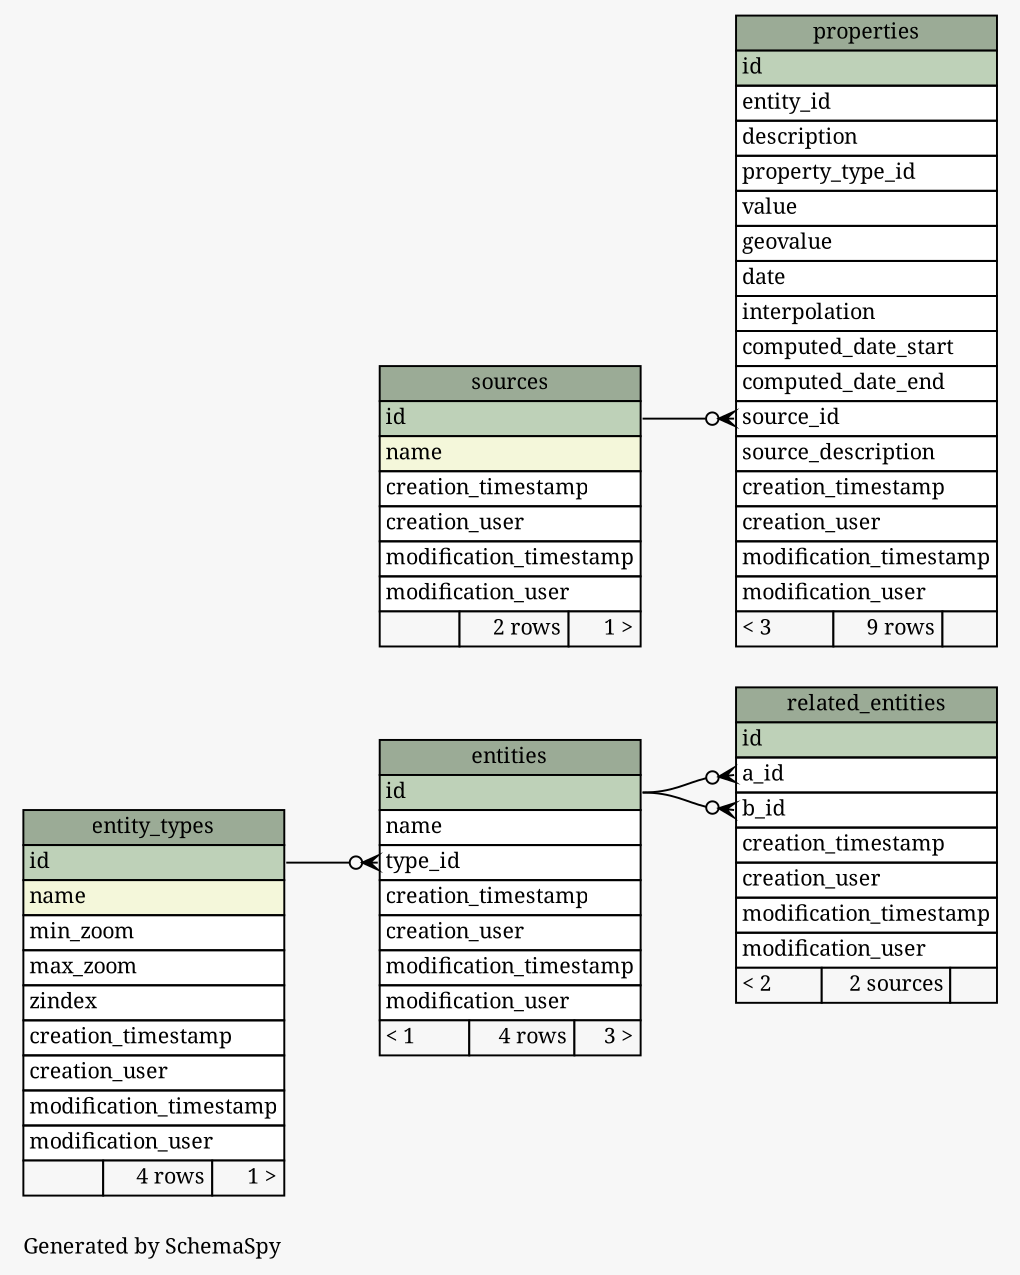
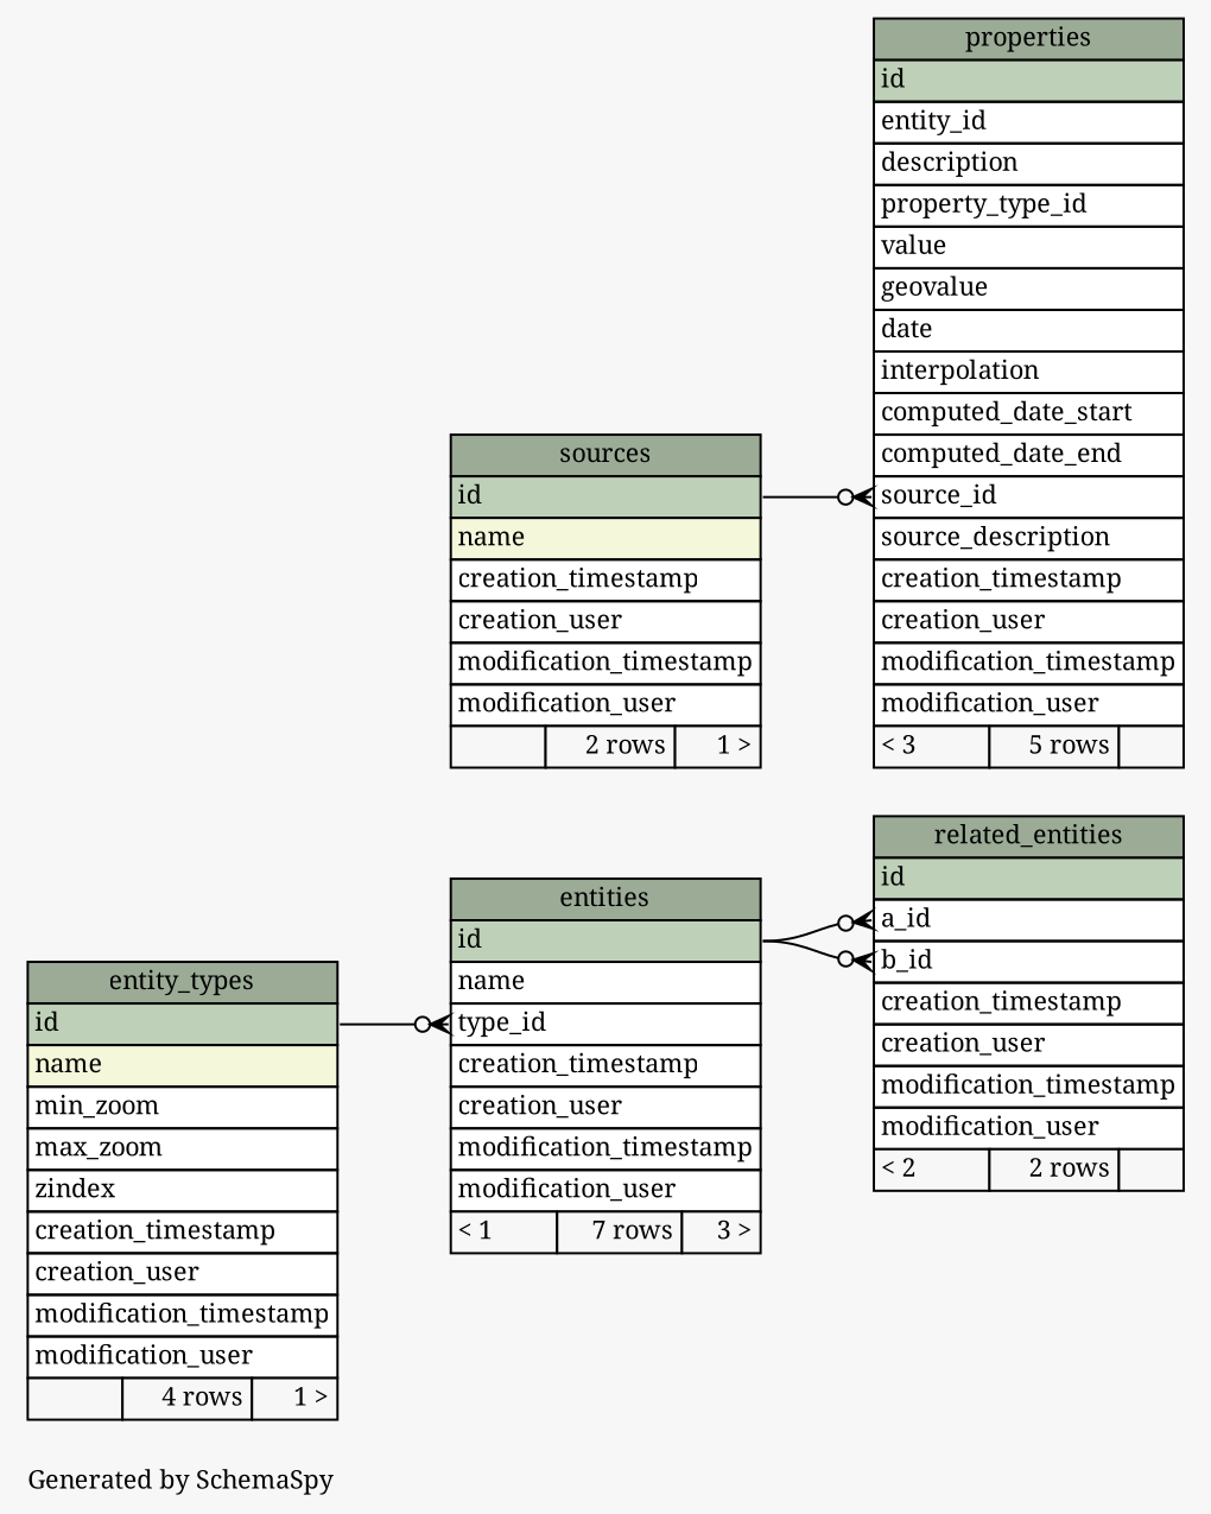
  digraph {
    bgcolor="#f7f7f7"
    fontname="Noto Serif"
    fontsize=11
    label="\nGenerated by SchemaSpy"
    labeljust=l
    nodesep=0.18
    rankdir=RL
    ranksep=0.46
    node [fontname="Noto Serif" fontsize=11 shape=plaintext]
    edge [arrowhead=none arrowsize=0.8 arrowtail=crowodot dir=back fontname="Noto Serif" headport="id:e"]
-   n1 [label=<     <TABLE BORDER="0" CELLBORDER="1" CELLSPACING="0" BGCOLOR="#ffffff">       <TR><TD COLSPAN="3" BGCOLOR="#9bab96" ALIGN="CENTER">entities</TD></TR>       <TR><TD PORT="id" COLSPAN="3" BGCOLOR="#bed1b8" ALIGN="LEFT">id</TD></TR>       <TR><TD PORT="name" COLSPAN="3" ALIGN="LEFT">name</TD></TR>       <TR><TD PORT="type_id" COLSPAN="3" ALIGN="LEFT">type_id</TD></TR>       <TR><TD PORT="creation_timestamp" COLSPAN="3" ALIGN="LEFT">creation_timestamp</TD></TR>       <TR><TD PORT="creation_user" COLSPAN="3" ALIGN="LEFT">creation_user</TD></TR>       <TR><TD PORT="modification_timestamp" COLSPAN="3" ALIGN="LEFT">modification_timestamp</TD></TR>       <TR><TD PORT="modification_user" COLSPAN="3" ALIGN="LEFT">modification_user</TD></TR>       <TR><TD ALIGN="LEFT" BGCOLOR="#f7f7f7">&lt; 1</TD><TD ALIGN="RIGHT" BGCOLOR="#f7f7f7">4 rows</TD><TD ALIGN="RIGHT" BGCOLOR="#f7f7f7">3 &gt;</TD></TR>     </TABLE>>]
+   n1 [label=<     <TABLE BORDER="0" CELLBORDER="1" CELLSPACING="0" BGCOLOR="#ffffff">       <TR><TD COLSPAN="3" BGCOLOR="#9bab96" ALIGN="CENTER">entities</TD></TR>       <TR><TD PORT="id" COLSPAN="3" BGCOLOR="#bed1b8" ALIGN="LEFT">id</TD></TR>       <TR><TD PORT="name" COLSPAN="3" ALIGN="LEFT">name</TD></TR>       <TR><TD PORT="type_id" COLSPAN="3" ALIGN="LEFT">type_id</TD></TR>       <TR><TD PORT="creation_timestamp" COLSPAN="3" ALIGN="LEFT">creation_timestamp</TD></TR>       <TR><TD PORT="creation_user" COLSPAN="3" ALIGN="LEFT">creation_user</TD></TR>       <TR><TD PORT="modification_timestamp" COLSPAN="3" ALIGN="LEFT">modification_timestamp</TD></TR>       <TR><TD PORT="modification_user" COLSPAN="3" ALIGN="LEFT">modification_user</TD></TR>       <TR><TD ALIGN="LEFT" BGCOLOR="#f7f7f7">&lt; 1</TD><TD ALIGN="RIGHT" BGCOLOR="#f7f7f7">7 rows</TD><TD ALIGN="RIGHT" BGCOLOR="#f7f7f7">3 &gt;</TD></TR>     </TABLE>>]
    n2 [label=<     <TABLE BORDER="0" CELLBORDER="1" CELLSPACING="0" BGCOLOR="#ffffff">       <TR><TD COLSPAN="3" BGCOLOR="#9bab96" ALIGN="CENTER">entity_types</TD></TR>       <TR><TD PORT="id" COLSPAN="3" BGCOLOR="#bed1b8" ALIGN="LEFT">id</TD></TR>       <TR><TD PORT="name" COLSPAN="3" BGCOLOR="#f4f7da" ALIGN="LEFT">name</TD></TR>       <TR><TD PORT="min_zoom" COLSPAN="3" ALIGN="LEFT">min_zoom</TD></TR>       <TR><TD PORT="max_zoom" COLSPAN="3" ALIGN="LEFT">max_zoom</TD></TR>       <TR><TD PORT="zindex" COLSPAN="3" ALIGN="LEFT">zindex</TD></TR>       <TR><TD PORT="creation_timestamp" COLSPAN="3" ALIGN="LEFT">creation_timestamp</TD></TR>       <TR><TD PORT="creation_user" COLSPAN="3" ALIGN="LEFT">creation_user</TD></TR>       <TR><TD PORT="modification_timestamp" COLSPAN="3" ALIGN="LEFT">modification_timestamp</TD></TR>       <TR><TD PORT="modification_user" COLSPAN="3" ALIGN="LEFT">modification_user</TD></TR>       <TR><TD ALIGN="LEFT" BGCOLOR="#f7f7f7">  </TD><TD ALIGN="RIGHT" BGCOLOR="#f7f7f7">4 rows</TD><TD ALIGN="RIGHT" BGCOLOR="#f7f7f7">1 &gt;</TD></TR>     </TABLE>>]
-   n3 [label=<     <TABLE BORDER="0" CELLBORDER="1" CELLSPACING="0" BGCOLOR="#ffffff">       <TR><TD COLSPAN="3" BGCOLOR="#9bab96" ALIGN="CENTER">properties</TD></TR>       <TR><TD PORT="id" COLSPAN="3" BGCOLOR="#bed1b8" ALIGN="LEFT">id</TD></TR>       <TR><TD PORT="entity_id" COLSPAN="3" ALIGN="LEFT">entity_id</TD></TR>       <TR><TD PORT="description" COLSPAN="3" ALIGN="LEFT">description</TD></TR>       <TR><TD PORT="property_type_id" COLSPAN="3" ALIGN="LEFT">property_type_id</TD></TR>       <TR><TD PORT="value" COLSPAN="3" ALIGN="LEFT">value</TD></TR>       <TR><TD PORT="geovalue" COLSPAN="3" ALIGN="LEFT">geovalue</TD></TR>       <TR><TD PORT="date" COLSPAN="3" ALIGN="LEFT">date</TD></TR>       <TR><TD PORT="interpolation" COLSPAN="3" ALIGN="LEFT">interpolation</TD></TR>       <TR><TD PORT="computed_date_start" COLSPAN="3" ALIGN="LEFT">computed_date_start</TD></TR>       <TR><TD PORT="computed_date_end" COLSPAN="3" ALIGN="LEFT">computed_date_end</TD></TR>       <TR><TD PORT="source_id" COLSPAN="3" ALIGN="LEFT">source_id</TD></TR>       <TR><TD PORT="source_description" COLSPAN="3" ALIGN="LEFT">source_description</TD></TR>       <TR><TD PORT="creation_timestamp" COLSPAN="3" ALIGN="LEFT">creation_timestamp</TD></TR>       <TR><TD PORT="creation_user" COLSPAN="3" ALIGN="LEFT">creation_user</TD></TR>       <TR><TD PORT="modification_timestamp" COLSPAN="3" ALIGN="LEFT">modification_timestamp</TD></TR>       <TR><TD PORT="modification_user" COLSPAN="3" ALIGN="LEFT">modification_user</TD></TR>       <TR><TD ALIGN="LEFT" BGCOLOR="#f7f7f7">&lt; 3</TD><TD ALIGN="RIGHT" BGCOLOR="#f7f7f7">9 rows</TD><TD ALIGN="RIGHT" BGCOLOR="#f7f7f7">  </TD></TR>     </TABLE>>]
+   n3 [label=<     <TABLE BORDER="0" CELLBORDER="1" CELLSPACING="0" BGCOLOR="#ffffff">       <TR><TD COLSPAN="3" BGCOLOR="#9bab96" ALIGN="CENTER">properties</TD></TR>       <TR><TD PORT="id" COLSPAN="3" BGCOLOR="#bed1b8" ALIGN="LEFT">id</TD></TR>       <TR><TD PORT="entity_id" COLSPAN="3" ALIGN="LEFT">entity_id</TD></TR>       <TR><TD PORT="description" COLSPAN="3" ALIGN="LEFT">description</TD></TR>       <TR><TD PORT="property_type_id" COLSPAN="3" ALIGN="LEFT">property_type_id</TD></TR>       <TR><TD PORT="value" COLSPAN="3" ALIGN="LEFT">value</TD></TR>       <TR><TD PORT="geovalue" COLSPAN="3" ALIGN="LEFT">geovalue</TD></TR>       <TR><TD PORT="date" COLSPAN="3" ALIGN="LEFT">date</TD></TR>       <TR><TD PORT="interpolation" COLSPAN="3" ALIGN="LEFT">interpolation</TD></TR>       <TR><TD PORT="computed_date_start" COLSPAN="3" ALIGN="LEFT">computed_date_start</TD></TR>       <TR><TD PORT="computed_date_end" COLSPAN="3" ALIGN="LEFT">computed_date_end</TD></TR>       <TR><TD PORT="source_id" COLSPAN="3" ALIGN="LEFT">source_id</TD></TR>       <TR><TD PORT="source_description" COLSPAN="3" ALIGN="LEFT">source_description</TD></TR>       <TR><TD PORT="creation_timestamp" COLSPAN="3" ALIGN="LEFT">creation_timestamp</TD></TR>       <TR><TD PORT="creation_user" COLSPAN="3" ALIGN="LEFT">creation_user</TD></TR>       <TR><TD PORT="modification_timestamp" COLSPAN="3" ALIGN="LEFT">modification_timestamp</TD></TR>       <TR><TD PORT="modification_user" COLSPAN="3" ALIGN="LEFT">modification_user</TD></TR>       <TR><TD ALIGN="LEFT" BGCOLOR="#f7f7f7">&lt; 3</TD><TD ALIGN="RIGHT" BGCOLOR="#f7f7f7">5 rows</TD><TD ALIGN="RIGHT" BGCOLOR="#f7f7f7">  </TD></TR>     </TABLE>>]
    n4 [label=<     <TABLE BORDER="0" CELLBORDER="1" CELLSPACING="0" BGCOLOR="#ffffff">       <TR><TD COLSPAN="3" BGCOLOR="#9bab96" ALIGN="CENTER">sources</TD></TR>       <TR><TD PORT="id" COLSPAN="3" BGCOLOR="#bed1b8" ALIGN="LEFT">id</TD></TR>       <TR><TD PORT="name" COLSPAN="3" BGCOLOR="#f4f7da" ALIGN="LEFT">name</TD></TR>       <TR><TD PORT="creation_timestamp" COLSPAN="3" ALIGN="LEFT">creation_timestamp</TD></TR>       <TR><TD PORT="creation_user" COLSPAN="3" ALIGN="LEFT">creation_user</TD></TR>       <TR><TD PORT="modification_timestamp" COLSPAN="3" ALIGN="LEFT">modification_timestamp</TD></TR>       <TR><TD PORT="modification_user" COLSPAN="3" ALIGN="LEFT">modification_user</TD></TR>       <TR><TD ALIGN="LEFT" BGCOLOR="#f7f7f7">  </TD><TD ALIGN="RIGHT" BGCOLOR="#f7f7f7">2 rows</TD><TD ALIGN="RIGHT" BGCOLOR="#f7f7f7">1 &gt;</TD></TR>     </TABLE>>]
-   n5 [label=<     <TABLE BORDER="0" CELLBORDER="1" CELLSPACING="0" BGCOLOR="#ffffff">       <TR><TD COLSPAN="3" BGCOLOR="#9bab96" ALIGN="CENTER">related_entities</TD></TR>       <TR><TD PORT="id" COLSPAN="3" BGCOLOR="#bed1b8" ALIGN="LEFT">id</TD></TR>       <TR><TD PORT="a_id" COLSPAN="3" ALIGN="LEFT">a_id</TD></TR>       <TR><TD PORT="b_id" COLSPAN="3" ALIGN="LEFT">b_id</TD></TR>       <TR><TD PORT="creation_timestamp" COLSPAN="3" ALIGN="LEFT">creation_timestamp</TD></TR>       <TR><TD PORT="creation_user" COLSPAN="3" ALIGN="LEFT">creation_user</TD></TR>       <TR><TD PORT="modification_timestamp" COLSPAN="3" ALIGN="LEFT">modification_timestamp</TD></TR>       <TR><TD PORT="modification_user" COLSPAN="3" ALIGN="LEFT">modification_user</TD></TR>       <TR><TD ALIGN="LEFT" BGCOLOR="#f7f7f7">&lt; 2</TD><TD ALIGN="RIGHT" BGCOLOR="#f7f7f7">2 sources</TD><TD ALIGN="RIGHT" BGCOLOR="#f7f7f7">  </TD></TR>     </TABLE>>]
+   n5 [label=<     <TABLE BORDER="0" CELLBORDER="1" CELLSPACING="0" BGCOLOR="#ffffff">       <TR><TD COLSPAN="3" BGCOLOR="#9bab96" ALIGN="CENTER">related_entities</TD></TR>       <TR><TD PORT="id" COLSPAN="3" BGCOLOR="#bed1b8" ALIGN="LEFT">id</TD></TR>       <TR><TD PORT="a_id" COLSPAN="3" ALIGN="LEFT">a_id</TD></TR>       <TR><TD PORT="b_id" COLSPAN="3" ALIGN="LEFT">b_id</TD></TR>       <TR><TD PORT="creation_timestamp" COLSPAN="3" ALIGN="LEFT">creation_timestamp</TD></TR>       <TR><TD PORT="creation_user" COLSPAN="3" ALIGN="LEFT">creation_user</TD></TR>       <TR><TD PORT="modification_timestamp" COLSPAN="3" ALIGN="LEFT">modification_timestamp</TD></TR>       <TR><TD PORT="modification_user" COLSPAN="3" ALIGN="LEFT">modification_user</TD></TR>       <TR><TD ALIGN="LEFT" BGCOLOR="#f7f7f7">&lt; 2</TD><TD ALIGN="RIGHT" BGCOLOR="#f7f7f7">2 rows</TD><TD ALIGN="RIGHT" BGCOLOR="#f7f7f7">  </TD></TR>     </TABLE>>]
    n1 -> n2 [tailport="type_id:w"]
    n3 -> n4 [tailport="source_id:w"]
    n5 -> n1 [tailport="a_id:w"]
    n5 -> n1 [tailport="b_id:w"]
  }
